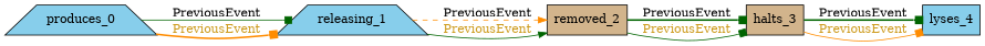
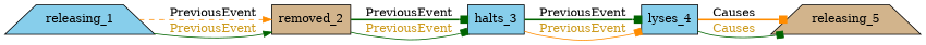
  digraph {
    rankdir=LR
    node [fillcolor=skyblue shape=trapezium style=filled]
    edge [arrowhead=box color=darkgreen fontcolor=black style=solid]
-   n1 [label=produces_0]
    n2 [label=releasing_1]
    n3 [fillcolor=tan label=removed_2 shape=box]
-   n4 [fillcolor=tan label=halts_3 shape=box]
+   n4 [label=halts_3 shape=box]
    n5 [label=lyses_4 shape=box]
-   n1 -> n2 [label=PreviousEvent]
-   n1 -> n2 [color=darkorange fontcolor=goldenrod3 label=PreviousEvent style=bold]
+   n6 [fillcolor=tan label=releasing_5]
    n2 -> n3 [arrowhead=normal color=darkorange label=PreviousEvent style=dashed]
    n2 -> n3 [arrowhead=normal fontcolor=goldenrod3 label=PreviousEvent]
    n3 -> n4 [label=PreviousEvent style=bold]
    n3 -> n4 [fontcolor=goldenrod3 label=PreviousEvent]
    n4 -> n5 [label=PreviousEvent style=bold]
    n4 -> n5 [color=darkorange fontcolor=goldenrod3 label=PreviousEvent]
+   n5 -> n6 [color=darkorange label=Causes style=bold]
+   n5 -> n6 [fontcolor=goldenrod3 label=Causes]
  }
